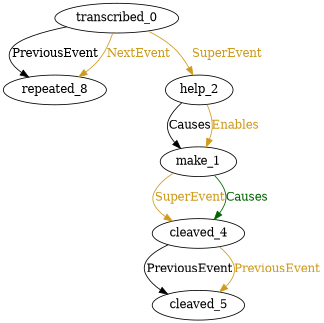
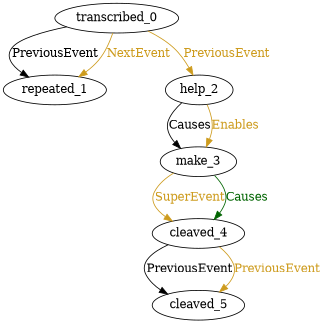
  digraph {
    rankdir=TB
    edge [color=goldenrod3 fontcolor=goldenrod3]
    n1 [label=transcribed_0]
-   n2 [label=repeated_8]
+   n2 [label=repeated_1]
    n3 [label=help_2]
-   n4 [label=make_1]
+   n4 [label=make_3]
    n5 [label=cleaved_4]
    n6 [label=cleaved_5]
    n1 -> n2 [color=Black fontcolor=black label=PreviousEvent]
    n1 -> n2 [label=NextEvent]
-   n1 -> n3 [label=SuperEvent]
+   n1 -> n3 [label=PreviousEvent]
    n3 -> n4 [color=Black fontcolor=black label=Causes]
    n3 -> n4 [label=Enables]
    n4 -> n5 [label=SuperEvent]
    n4 -> n5 [color=darkgreen fontcolor=darkgreen label=Causes]
    n5 -> n6 [color=Black fontcolor=black label=PreviousEvent]
    n5 -> n6 [label=PreviousEvent]
  }
